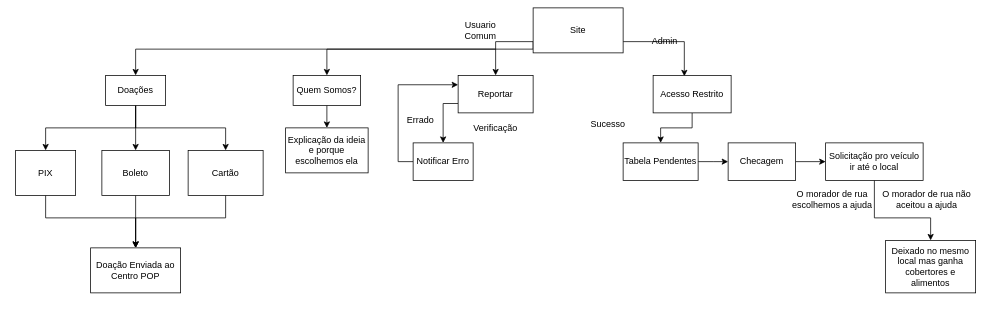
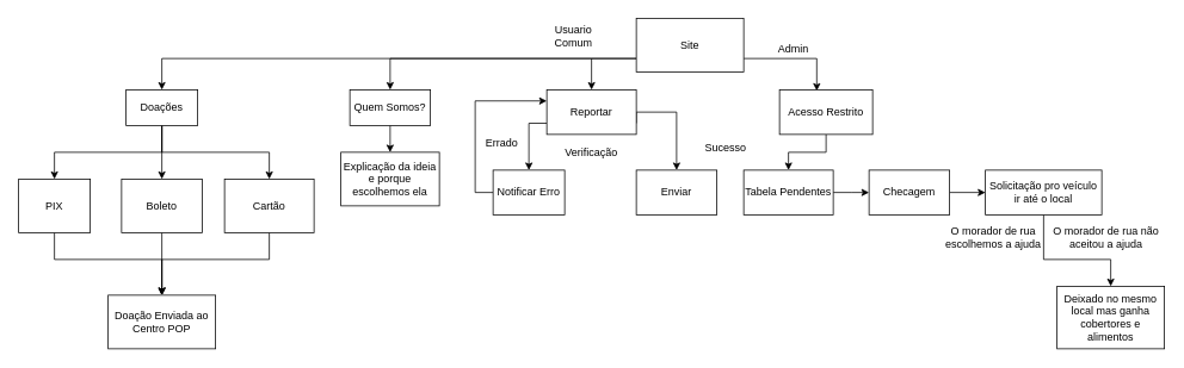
  <mxCell id="0" />
  <mxCell id="1" parent="0" />
  <mxCell id="2" style="edgeStyle=orthogonalEdgeStyle;rounded=0;orthogonalLoop=1;jettySize=auto;html=1;exitX=1;exitY=0.75;exitDx=0;exitDy=0;entryX=0.4;entryY=0.023;entryDx=0;entryDy=0;entryPerimeter=0;" parent="1" source="6" target="8" edge="1"><mxGeometry relative="1" as="geometry" /></mxCell>
  <mxCell id="3" style="edgeStyle=orthogonalEdgeStyle;rounded=0;orthogonalLoop=1;jettySize=auto;html=1;exitX=0;exitY=0.75;exitDx=0;exitDy=0;entryX=0.5;entryY=0;entryDx=0;entryDy=0;" parent="1" source="6" target="11" edge="1"><mxGeometry relative="1" as="geometry"><mxPoint x="660" y="97" as="targetPoint" /></mxGeometry></mxCell>
  <mxCell id="4" style="edgeStyle=orthogonalEdgeStyle;rounded=0;orthogonalLoop=1;jettySize=auto;html=1;exitX=0;exitY=0.75;exitDx=0;exitDy=0;entryX=0.5;entryY=0;entryDx=0;entryDy=0;" edge="1" parent="1" source="6" target="27"><mxGeometry relative="1" as="geometry"><mxPoint x="435" y="90" as="targetPoint" /><Array as="points"><mxPoint x="435" y="65" /></Array></mxGeometry></mxCell>
  <mxCell id="5" style="edgeStyle=orthogonalEdgeStyle;rounded=0;orthogonalLoop=1;jettySize=auto;html=1;exitX=0;exitY=0.75;exitDx=0;exitDy=0;entryX=0.5;entryY=0;entryDx=0;entryDy=0;" edge="1" parent="1" target="25"><mxGeometry relative="1" as="geometry"><mxPoint x="250" y="101" as="targetPoint" /><mxPoint x="660" y="65" as="sourcePoint" /><Array as="points"><mxPoint x="180" y="65" /></Array></mxGeometry></mxCell>
- <mxCell id="6" value="Site" style="rounded=0;whiteSpace=wrap;html=1;" parent="1" vertex="1"><mxGeometry x="710" y="10" width="120" height="60" as="geometry" /></mxCell>
+ <mxCell id="6" value="Site" style="rounded=0;whiteSpace=wrap;html=1;" parent="1" vertex="1"><mxGeometry x="710" y="20" width="120" height="60" as="geometry" /></mxCell>
  <mxCell id="7" style="edgeStyle=orthogonalEdgeStyle;rounded=0;orthogonalLoop=1;jettySize=auto;html=1;exitX=0.5;exitY=1;exitDx=0;exitDy=0;entryX=0.5;entryY=0;entryDx=0;entryDy=0;" edge="1" parent="1" source="8" target="14"><mxGeometry relative="1" as="geometry" /></mxCell>
  <mxCell id="8" value="Acesso Restrito" style="rounded=0;whiteSpace=wrap;html=1;" parent="1" vertex="1"><mxGeometry x="870" y="100" width="104" height="50" as="geometry" /></mxCell>
+ <mxCell id="9" style="edgeStyle=orthogonalEdgeStyle;rounded=0;orthogonalLoop=1;jettySize=auto;html=1;exitX=1;exitY=0.75;exitDx=0;exitDy=0;entryX=0.5;entryY=0;entryDx=0;entryDy=0;" parent="1" source="11" target="15" edge="1"><mxGeometry relative="1" as="geometry"><Array as="points"><mxPoint x="710" y="125" /><mxPoint x="755" y="125" /></Array></mxGeometry></mxCell>
  <mxCell id="10" style="edgeStyle=orthogonalEdgeStyle;rounded=0;orthogonalLoop=1;jettySize=auto;html=1;exitX=0;exitY=0.75;exitDx=0;exitDy=0;entryX=0.5;entryY=0;entryDx=0;entryDy=0;" parent="1" source="11" target="17" edge="1"><mxGeometry relative="1" as="geometry" /></mxCell>
  <mxCell id="11" value="Reportar" style="rounded=0;whiteSpace=wrap;html=1;" parent="1" vertex="1"><mxGeometry x="610" y="100" width="100" height="50" as="geometry" /></mxCell>
  <mxCell id="12" value="Usuario Comum" style="text;html=1;strokeColor=none;fillColor=none;align=center;verticalAlign=middle;whiteSpace=wrap;rounded=0;" parent="1" vertex="1"><mxGeometry x="620" y="30" width="40" height="20" as="geometry" /></mxCell>
  <mxCell id="13" style="edgeStyle=orthogonalEdgeStyle;rounded=0;orthogonalLoop=1;jettySize=auto;html=1;exitX=1;exitY=0.5;exitDx=0;exitDy=0;" edge="1" parent="1" source="14"><mxGeometry relative="1" as="geometry"><mxPoint x="970" y="215" as="targetPoint" /></mxGeometry></mxCell>
  <mxCell id="14" value="Tabela Pendentes" style="rounded=0;whiteSpace=wrap;html=1;" parent="1" vertex="1"><mxGeometry x="830" y="190" width="100" height="50" as="geometry" /></mxCell>
+ <mxCell id="15" value="Enviar" style="rounded=0;whiteSpace=wrap;html=1;" parent="1" vertex="1"><mxGeometry x="710" y="190" width="90" height="50" as="geometry" /></mxCell>
  <mxCell id="16" style="edgeStyle=orthogonalEdgeStyle;rounded=0;orthogonalLoop=1;jettySize=auto;html=1;exitX=0;exitY=0.5;exitDx=0;exitDy=0;entryX=0;entryY=0.25;entryDx=0;entryDy=0;" parent="1" source="17" target="11" edge="1"><mxGeometry relative="1" as="geometry" /></mxCell>
  <mxCell id="17" value="Notificar Erro" style="rounded=0;whiteSpace=wrap;html=1;" parent="1" vertex="1"><mxGeometry x="550" y="190" width="80" height="50" as="geometry" /></mxCell>
  <mxCell id="18" value="Verificação" style="text;html=1;strokeColor=none;fillColor=none;align=center;verticalAlign=middle;whiteSpace=wrap;rounded=0;" parent="1" vertex="1"><mxGeometry x="640" y="160" width="40" height="20" as="geometry" /></mxCell>
  <mxCell id="19" value="Sucesso" style="text;html=1;strokeColor=none;fillColor=none;align=center;verticalAlign=middle;whiteSpace=wrap;rounded=0;" parent="1" vertex="1"><mxGeometry x="790" y="155" width="40" height="20" as="geometry" /></mxCell>
  <mxCell id="20" value="Errado" style="text;html=1;strokeColor=none;fillColor=none;align=center;verticalAlign=middle;whiteSpace=wrap;rounded=0;" parent="1" vertex="1"><mxGeometry x="540" y="150" width="40" height="20" as="geometry" /></mxCell>
  <mxCell id="21" value="Admin" style="text;html=1;align=center;verticalAlign=middle;resizable=0;points=[];autosize=1;strokeColor=none;fillColor=none;" parent="1" vertex="1"><mxGeometry x="860" y="45" width="50" height="20" as="geometry" /></mxCell>
  <mxCell id="22" style="edgeStyle=orthogonalEdgeStyle;rounded=0;orthogonalLoop=1;jettySize=auto;html=1;exitX=0.5;exitY=1;exitDx=0;exitDy=0;" edge="1" parent="1" source="25"><mxGeometry relative="1" as="geometry"><mxPoint x="180" y="200" as="targetPoint" /><Array as="points"><mxPoint x="180" y="200" /></Array></mxGeometry></mxCell>
  <mxCell id="23" style="edgeStyle=orthogonalEdgeStyle;rounded=0;orthogonalLoop=1;jettySize=auto;html=1;exitX=0.5;exitY=1;exitDx=0;exitDy=0;entryX=0.5;entryY=0;entryDx=0;entryDy=0;" edge="1" parent="1" source="25"><mxGeometry relative="1" as="geometry"><mxPoint x="300" y="200" as="targetPoint" /><Array as="points"><mxPoint x="180" y="170" /><mxPoint x="300" y="170" /></Array></mxGeometry></mxCell>
  <mxCell id="24" style="edgeStyle=orthogonalEdgeStyle;rounded=0;orthogonalLoop=1;jettySize=auto;html=1;exitX=0.5;exitY=1;exitDx=0;exitDy=0;entryX=0.5;entryY=0;entryDx=0;entryDy=0;" edge="1" parent="1" source="25"><mxGeometry relative="1" as="geometry"><mxPoint x="60" y="200" as="targetPoint" /><Array as="points"><mxPoint x="180" y="170" /><mxPoint x="60" y="170" /></Array></mxGeometry></mxCell>
  <mxCell id="25" value="Doações" style="rounded=0;whiteSpace=wrap;html=1;" vertex="1" parent="1"><mxGeometry x="140" y="100" width="80" height="40" as="geometry" /></mxCell>
  <mxCell id="26" style="edgeStyle=orthogonalEdgeStyle;rounded=0;orthogonalLoop=1;jettySize=auto;html=1;exitX=0.5;exitY=1;exitDx=0;exitDy=0;" edge="1" parent="1" source="27"><mxGeometry relative="1" as="geometry"><mxPoint x="435" y="170" as="targetPoint" /></mxGeometry></mxCell>
  <mxCell id="27" value="Quem Somos?" style="rounded=0;whiteSpace=wrap;html=1;" vertex="1" parent="1"><mxGeometry x="390" y="100" width="90" height="40" as="geometry" /></mxCell>
  <mxCell id="28" style="edgeStyle=orthogonalEdgeStyle;rounded=0;orthogonalLoop=1;jettySize=auto;html=1;exitX=0.5;exitY=1;exitDx=0;exitDy=0;entryX=0.5;entryY=0;entryDx=0;entryDy=0;" edge="1" parent="1" source="29" target="34"><mxGeometry relative="1" as="geometry"><mxPoint x="180" y="310" as="targetPoint" /></mxGeometry></mxCell>
  <mxCell id="29" value="Boleto" style="rounded=0;whiteSpace=wrap;html=1;" vertex="1" parent="1"><mxGeometry x="135" y="200" width="90" height="60" as="geometry" /></mxCell>
  <mxCell id="30" style="edgeStyle=orthogonalEdgeStyle;rounded=0;orthogonalLoop=1;jettySize=auto;html=1;exitX=0.5;exitY=1;exitDx=0;exitDy=0;entryX=0.5;entryY=0;entryDx=0;entryDy=0;" edge="1" parent="1" target="34"><mxGeometry relative="1" as="geometry"><mxPoint x="180" y="350" as="targetPoint" /><mxPoint x="300" y="260" as="sourcePoint" /><Array as="points"><mxPoint x="300" y="290" /><mxPoint x="180" y="290" /></Array></mxGeometry></mxCell>
  <mxCell id="31" value="Cartão" style="rounded=0;whiteSpace=wrap;html=1;" vertex="1" parent="1"><mxGeometry x="250" y="200" width="100" height="60" as="geometry" /></mxCell>
  <mxCell id="32" style="edgeStyle=orthogonalEdgeStyle;rounded=0;orthogonalLoop=1;jettySize=auto;html=1;exitX=0.5;exitY=1;exitDx=0;exitDy=0;entryX=0.5;entryY=0;entryDx=0;entryDy=0;" edge="1" parent="1" target="34"><mxGeometry relative="1" as="geometry"><mxPoint x="180" y="320" as="targetPoint" /><mxPoint x="60" y="260" as="sourcePoint" /><Array as="points"><mxPoint x="60" y="290" /><mxPoint x="180" y="290" /></Array></mxGeometry></mxCell>
  <mxCell id="33" value="PIX" style="rounded=0;whiteSpace=wrap;html=1;" vertex="1" parent="1"><mxGeometry x="20" y="200" width="80" height="60" as="geometry" /></mxCell>
  <mxCell id="34" value="Doação Enviada ao Centro POP" style="rounded=0;whiteSpace=wrap;html=1;" vertex="1" parent="1"><mxGeometry x="120" y="330" width="120" height="60" as="geometry" /></mxCell>
  <mxCell id="35" value="Explicação da ideia e porque escolhemos ela" style="rounded=0;whiteSpace=wrap;html=1;" vertex="1" parent="1"><mxGeometry x="380" y="170" width="110" height="60" as="geometry" /></mxCell>
  <mxCell id="36" style="edgeStyle=orthogonalEdgeStyle;rounded=0;orthogonalLoop=1;jettySize=auto;html=1;exitX=1;exitY=0.5;exitDx=0;exitDy=0;entryX=0;entryY=0.5;entryDx=0;entryDy=0;" edge="1" parent="1" source="37" target="39"><mxGeometry relative="1" as="geometry" /></mxCell>
  <mxCell id="37" value="Checagem" style="rounded=0;whiteSpace=wrap;html=1;" vertex="1" parent="1"><mxGeometry x="970" y="190" width="90" height="50" as="geometry" /></mxCell>
  <mxCell id="38" style="edgeStyle=orthogonalEdgeStyle;rounded=0;orthogonalLoop=1;jettySize=auto;html=1;exitX=0.5;exitY=1;exitDx=0;exitDy=0;entryX=0.5;entryY=0;entryDx=0;entryDy=0;" edge="1" parent="1" source="39" target="42"><mxGeometry relative="1" as="geometry"><mxPoint x="1220" y="320" as="targetPoint" /><Array as="points"><mxPoint x="1165" y="290" /><mxPoint x="1240" y="290" /></Array></mxGeometry></mxCell>
  <mxCell id="39" value="Solicitação pro veículo ir até o local" style="rounded=0;whiteSpace=wrap;html=1;" vertex="1" parent="1"><mxGeometry x="1100" y="190" width="130" height="50" as="geometry" /></mxCell>
  <mxCell id="40" value="O morador de rua escolhemos a ajuda" style="text;html=1;strokeColor=none;fillColor=none;align=center;verticalAlign=middle;whiteSpace=wrap;rounded=0;" vertex="1" parent="1"><mxGeometry x="1044" y="240" width="130" height="50" as="geometry" /></mxCell>
  <mxCell id="41" value="O morador de rua não aceitou a ajuda" style="text;html=1;strokeColor=none;fillColor=none;align=center;verticalAlign=middle;whiteSpace=wrap;rounded=0;" vertex="1" parent="1"><mxGeometry x="1170" y="240" width="130" height="50" as="geometry" /></mxCell>
  <mxCell id="42" value="Deixado no mesmo local mas ganha cobertores e alimentos" style="rounded=0;whiteSpace=wrap;html=1;" vertex="1" parent="1"><mxGeometry x="1180" y="320" width="120" height="70" as="geometry" /></mxCell>
